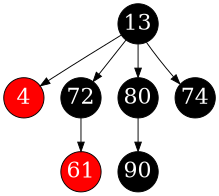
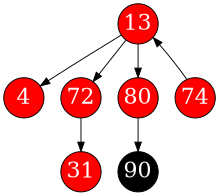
  digraph {
    fontname="DejaVu Serif"
    node [color=black fillcolor=red fixedsize=true fontcolor=white fontname="DejaVu Serif" fontsize=24 fontweight=bold shape=circle style=filled]
    edge [fontname="DejaVu Serif"]
-   13 [fillcolor=black width=.6]
+   13 [width=.6]
    4 [width=.6]
-   72 [width=.6 fillcolor=""]
-   80 [fillcolor=black width=.6]
-   61 [width=.6]
+   72 [width=.6]
+   80 [width=.6]
+   61 [width=.6 label=31]
    n6 [label=90 width=.6 fillcolor=""]
-   74 [width=.6 fillcolor=""]
+   74 [width=.6]
    13 -> 4
    13 -> 72
    13 -> 80
    72 -> 61
    80 -> n6
-   13 -> 74
+   74 -> 13
  }
